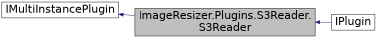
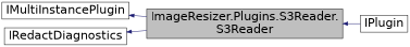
  digraph {
    rankdir=LR
    node [color=black fillcolor=white fontname=Helvetica fontsize=24 shape=record style=filled]
    edge [color=midnightblue dir=back fontname=Helvetica fontsize=24 labelfontname=Helvetica labelfontsize=24 style=solid]
    n1 [fillcolor=grey75 fontcolor=black height=0.2 label="ImageResizer.Plugins.S3Reader.\lS3Reader" width=0.4]
    n2 [height=0.2 label=IPlugin width=0.4]
    n3 [height=0.2 label=IMultiInstancePlugin width=0.4]
+   n4 [height=0.2 label=IRedactDiagnostics width=0.4]
    n1 -> n2
    n3 -> n1
+   n4 -> n1
  }
